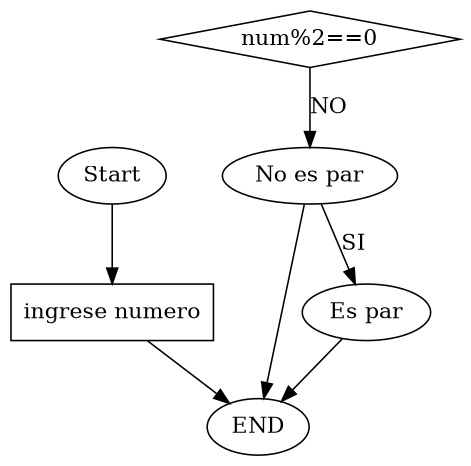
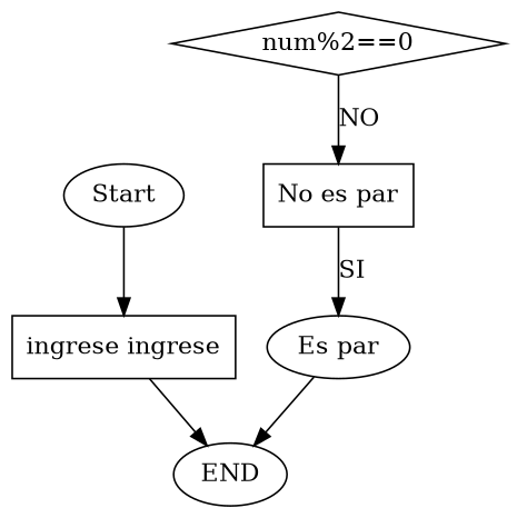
  digraph {
    node [shape=ellipse]
    n1 [label=Start]
-   n2 [label="ingrese numero" shape=box]
+   n2 [label="ingrese ingrese" shape=box]
    n3 [label=END]
    n4 [label="num%2==0" shape=diamond]
-   n5 [label="No es par"]
+   n5 [label="No es par" shape=box]
    n6 [label="Es par"]
    n1 -> n2
    n2 -> n3
    n4 -> n5 [label=NO]
-   n5 -> n3
    n5 -> n6 [label=SI]
    n6 -> n3
  }
